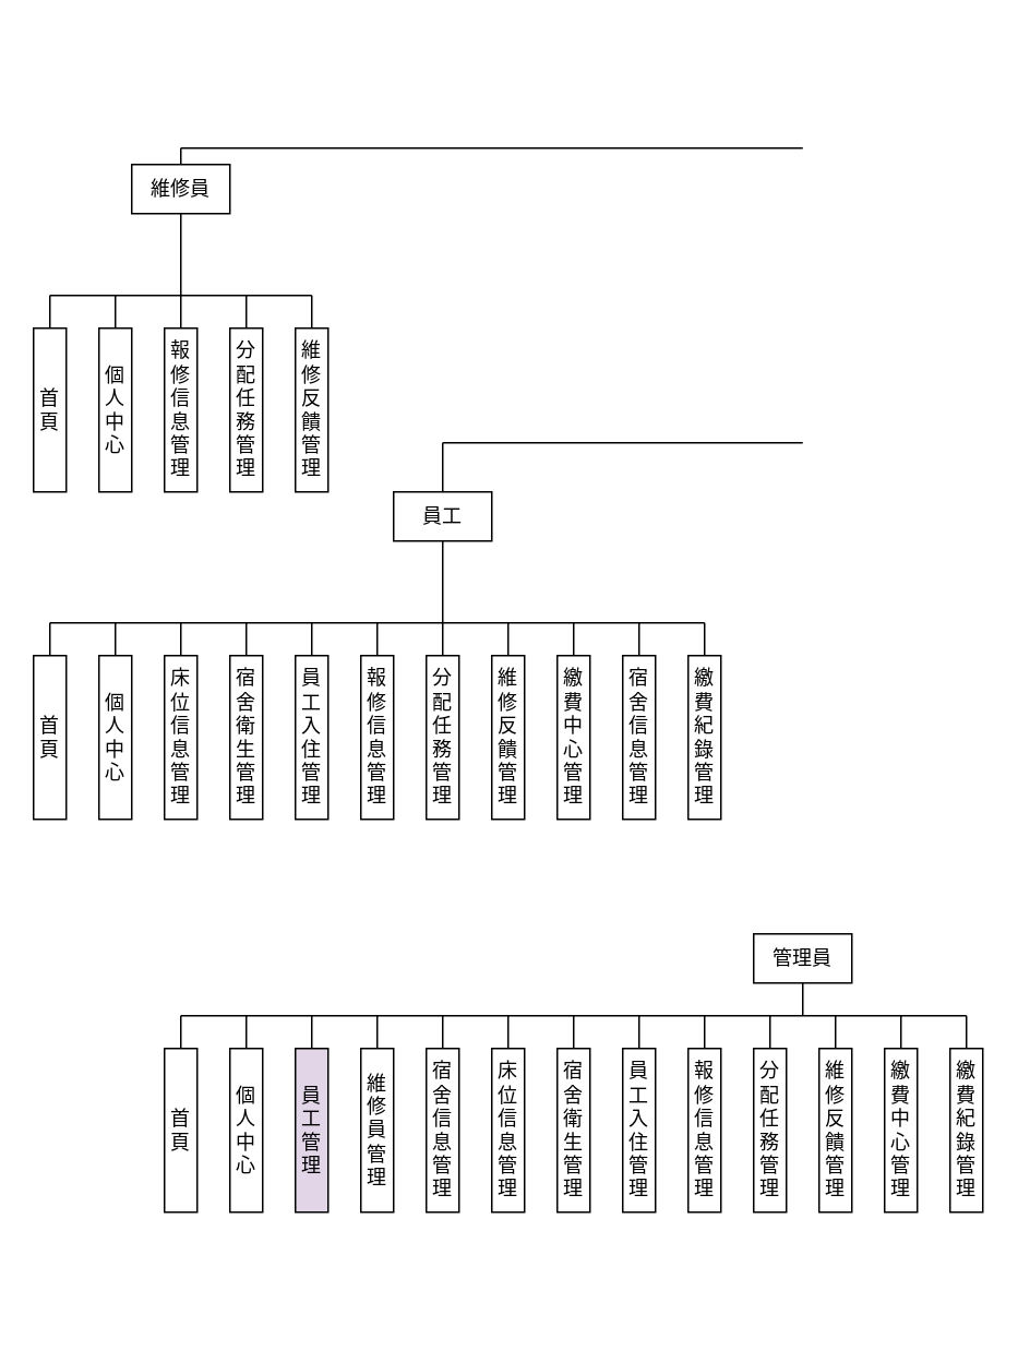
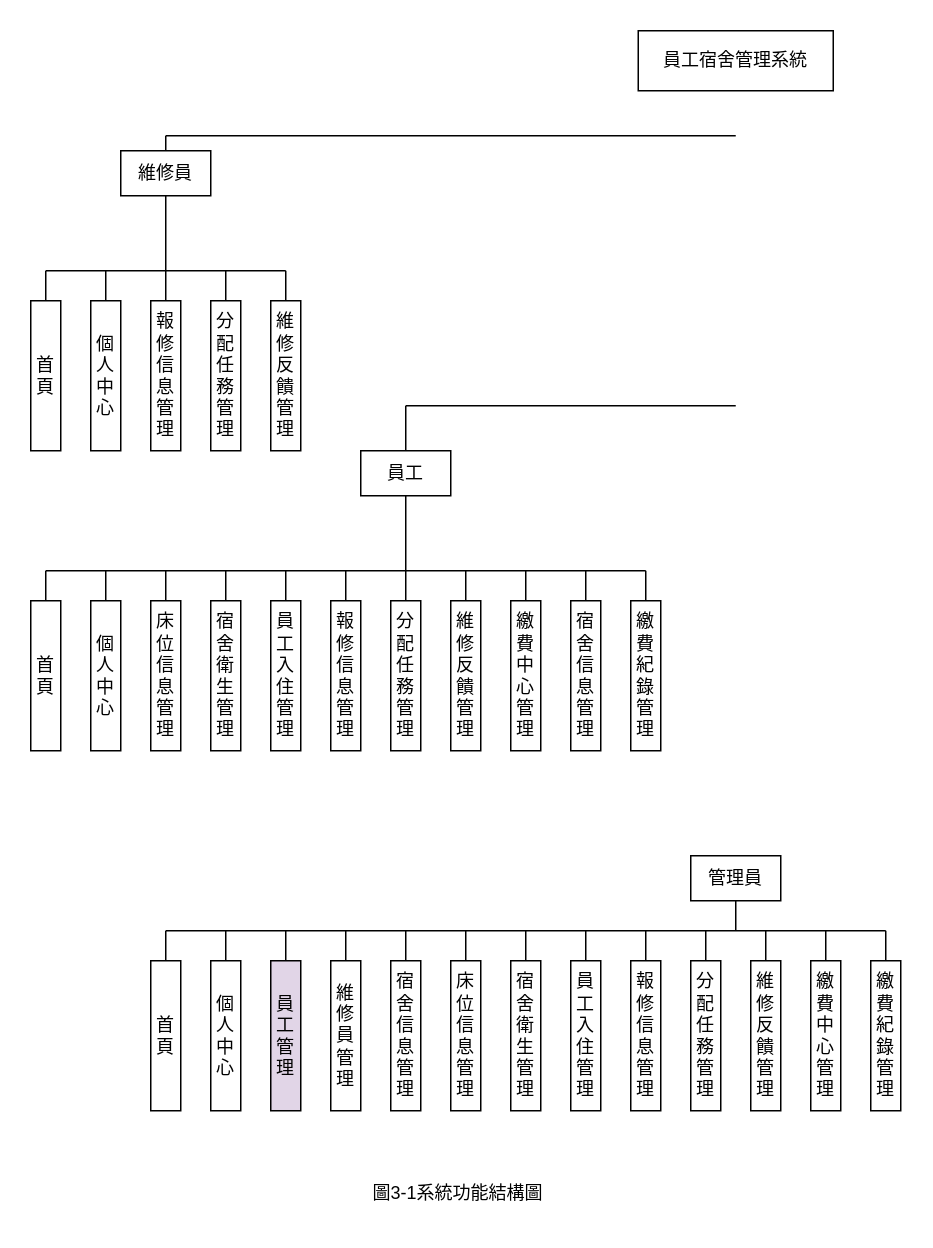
  <mxCell id="0" />
  <mxCell id="1" parent="0" />
+ <mxCell id="2" value="員工宿舍管理系統" style="rounded=0;whiteSpace=wrap;html=1;" vertex="1" parent="1"><mxGeometry x="425" y="20" width="130" height="40" as="geometry" /></mxCell>
  <mxCell id="3" value="維修員" style="rounded=0;whiteSpace=wrap;html=1;" vertex="1" parent="1"><mxGeometry x="80" y="100" width="60" height="30" as="geometry" /></mxCell>
  <mxCell id="4" value="員工管理" style="rounded=0;whiteSpace=wrap;html=1;fillColor=#e1d5e7;" vertex="1" parent="1"><mxGeometry x="180" y="640" width="20" height="100" as="geometry" /></mxCell>
  <mxCell id="5" value="管理員" style="rounded=0;whiteSpace=wrap;html=1;" vertex="1" parent="1"><mxGeometry x="460" y="570" width="60" height="30" as="geometry" /></mxCell>
  <mxCell id="6" value="繳費紀錄管理" style="rounded=0;whiteSpace=wrap;html=1;" vertex="1" parent="1"><mxGeometry x="420" y="400" width="20" height="100" as="geometry" /></mxCell>
  <mxCell id="7" value="宿舍信息管理" style="rounded=0;whiteSpace=wrap;html=1;" vertex="1" parent="1"><mxGeometry x="380" y="400" width="20" height="100" as="geometry" /></mxCell>
  <mxCell id="8" value="繳費中心管理" style="rounded=0;whiteSpace=wrap;html=1;" vertex="1" parent="1"><mxGeometry x="340" y="400" width="20" height="100" as="geometry" /></mxCell>
  <mxCell id="9" value="員工入住管理" style="rounded=0;whiteSpace=wrap;html=1;" vertex="1" parent="1"><mxGeometry x="180" y="400" width="20" height="100" as="geometry" /></mxCell>
  <mxCell id="10" value="宿舍衛生管理" style="rounded=0;whiteSpace=wrap;html=1;" vertex="1" parent="1"><mxGeometry x="140" y="400" width="20" height="100" as="geometry" /></mxCell>
  <mxCell id="11" value="床位信息管理" style="rounded=0;whiteSpace=wrap;html=1;" vertex="1" parent="1"><mxGeometry x="100" y="400" width="20" height="100" as="geometry" /></mxCell>
  <mxCell id="12" value="員工" style="rounded=0;whiteSpace=wrap;html=1;" vertex="1" parent="1"><mxGeometry x="240" y="300" width="60" height="30" as="geometry" /></mxCell>
  <mxCell id="13" value="維修反饋管理" style="rounded=0;whiteSpace=wrap;html=1;" vertex="1" parent="1"><mxGeometry x="180" y="200" width="20" height="100" as="geometry" /></mxCell>
  <mxCell id="14" value="分配任務管理" style="rounded=0;whiteSpace=wrap;html=1;" vertex="1" parent="1"><mxGeometry x="140" y="200" width="20" height="100" as="geometry" /></mxCell>
  <mxCell id="15" value="報修信息管理" style="rounded=0;whiteSpace=wrap;html=1;" vertex="1" parent="1"><mxGeometry x="100" y="200" width="20" height="100" as="geometry" /></mxCell>
  <mxCell id="16" value="個人中心" style="rounded=0;whiteSpace=wrap;html=1;" vertex="1" parent="1"><mxGeometry x="60" y="200" width="20" height="100" as="geometry" /></mxCell>
  <mxCell id="17" value="首頁" style="rounded=0;whiteSpace=wrap;html=1;rotation=0;" vertex="1" parent="1"><mxGeometry x="20" y="200" width="20" height="100" as="geometry" /></mxCell>
  <mxCell id="18" value="首頁" style="rounded=0;whiteSpace=wrap;html=1;rotation=0;" vertex="1" parent="1"><mxGeometry x="20" y="400" width="20" height="100" as="geometry" /></mxCell>
  <mxCell id="19" value="個人中心" style="rounded=0;whiteSpace=wrap;html=1;" vertex="1" parent="1"><mxGeometry x="60" y="400" width="20" height="100" as="geometry" /></mxCell>
  <mxCell id="20" value="報修信息管理" style="rounded=0;whiteSpace=wrap;html=1;" vertex="1" parent="1"><mxGeometry x="220" y="400" width="20" height="100" as="geometry" /></mxCell>
  <mxCell id="21" value="分配任務管理" style="rounded=0;whiteSpace=wrap;html=1;" vertex="1" parent="1"><mxGeometry x="260" y="400" width="20" height="100" as="geometry" /></mxCell>
  <mxCell id="22" value="維修反饋管理" style="rounded=0;whiteSpace=wrap;html=1;" vertex="1" parent="1"><mxGeometry x="300" y="400" width="20" height="100" as="geometry" /></mxCell>
  <mxCell id="23" value="首頁" style="rounded=0;whiteSpace=wrap;html=1;rotation=0;" vertex="1" parent="1"><mxGeometry x="100" y="640" width="20" height="100" as="geometry" /></mxCell>
  <mxCell id="24" value="個人中心" style="rounded=0;whiteSpace=wrap;html=1;" vertex="1" parent="1"><mxGeometry x="140" y="640" width="20" height="100" as="geometry" /></mxCell>
  <mxCell id="25" value="維修員管理" style="rounded=0;whiteSpace=wrap;html=1;" vertex="1" parent="1"><mxGeometry x="220" y="640" width="20" height="100" as="geometry" /></mxCell>
  <mxCell id="26" value="宿舍信息管理" style="rounded=0;whiteSpace=wrap;html=1;" vertex="1" parent="1"><mxGeometry x="260" y="640" width="20" height="100" as="geometry" /></mxCell>
  <mxCell id="27" value="床位信息管理" style="rounded=0;whiteSpace=wrap;html=1;" vertex="1" parent="1"><mxGeometry x="300" y="640" width="20" height="100" as="geometry" /></mxCell>
  <mxCell id="28" value="宿舍衛生管理" style="rounded=0;whiteSpace=wrap;html=1;" vertex="1" parent="1"><mxGeometry x="340" y="640" width="20" height="100" as="geometry" /></mxCell>
  <mxCell id="29" value="員工入住管理" style="rounded=0;whiteSpace=wrap;html=1;" vertex="1" parent="1"><mxGeometry x="380" y="640" width="20" height="100" as="geometry" /></mxCell>
  <mxCell id="30" value="報修信息管理" style="rounded=0;whiteSpace=wrap;html=1;" vertex="1" parent="1"><mxGeometry x="420" y="640" width="20" height="100" as="geometry" /></mxCell>
  <mxCell id="31" value="分配任務管理" style="rounded=0;whiteSpace=wrap;html=1;" vertex="1" parent="1"><mxGeometry x="460" y="640" width="20" height="100" as="geometry" /></mxCell>
  <mxCell id="32" value="維修反饋管理" style="rounded=0;whiteSpace=wrap;html=1;" vertex="1" parent="1"><mxGeometry x="500" y="640" width="20" height="100" as="geometry" /></mxCell>
  <mxCell id="33" value="繳費中心管理" style="rounded=0;whiteSpace=wrap;html=1;" vertex="1" parent="1"><mxGeometry x="540" y="640" width="20" height="100" as="geometry" /></mxCell>
  <mxCell id="34" value="繳費紀錄管理" style="rounded=0;whiteSpace=wrap;html=1;" vertex="1" parent="1"><mxGeometry x="580" y="640" width="20" height="100" as="geometry" /></mxCell>
  <mxCell id="35" value="" style="endArrow=none;html=1;rounded=0;entryX=0.5;entryY=1;entryDx=0;entryDy=0;" edge="1" parent="1" source="15" target="3"><mxGeometry width="50" height="50" relative="1" as="geometry"><mxPoint x="200" y="230" as="sourcePoint" /><mxPoint x="130" y="160" as="targetPoint" /></mxGeometry></mxCell>
  <mxCell id="36" value="" style="endArrow=none;html=1;rounded=0;entryX=0.5;entryY=0;entryDx=0;entryDy=0;" edge="1" parent="1" target="17"><mxGeometry width="50" height="50" relative="1" as="geometry"><mxPoint x="30" y="180" as="sourcePoint" /><mxPoint x="250" y="180" as="targetPoint" /></mxGeometry></mxCell>
  <mxCell id="37" value="" style="endArrow=none;html=1;rounded=0;" edge="1" parent="1"><mxGeometry width="50" height="50" relative="1" as="geometry"><mxPoint x="30" y="180" as="sourcePoint" /><mxPoint x="190" y="180" as="targetPoint" /></mxGeometry></mxCell>
  <mxCell id="38" value="" style="endArrow=none;html=1;rounded=0;" edge="1" parent="1" source="13"><mxGeometry width="50" height="50" relative="1" as="geometry"><mxPoint x="170" y="210" as="sourcePoint" /><mxPoint x="190" y="180" as="targetPoint" /></mxGeometry></mxCell>
  <mxCell id="39" value="" style="endArrow=none;html=1;rounded=0;exitX=0.5;exitY=0;exitDx=0;exitDy=0;" edge="1" parent="1" source="14"><mxGeometry width="50" height="50" relative="1" as="geometry"><mxPoint x="170" y="210" as="sourcePoint" /><mxPoint x="150" y="180" as="targetPoint" /></mxGeometry></mxCell>
  <mxCell id="40" value="" style="endArrow=none;html=1;rounded=0;exitX=0.5;exitY=0;exitDx=0;exitDy=0;" edge="1" parent="1" source="16"><mxGeometry width="50" height="50" relative="1" as="geometry"><mxPoint x="170" y="210" as="sourcePoint" /><mxPoint x="70" y="180" as="targetPoint" /></mxGeometry></mxCell>
  <mxCell id="41" value="" style="endArrow=none;html=1;rounded=0;exitX=0.5;exitY=1;exitDx=0;exitDy=0;entryX=0.5;entryY=0;entryDx=0;entryDy=0;" edge="1" parent="1" source="12" target="21"><mxGeometry width="50" height="50" relative="1" as="geometry"><mxPoint x="320" y="330" as="sourcePoint" /><mxPoint x="370" y="280" as="targetPoint" /></mxGeometry></mxCell>
  <mxCell id="42" value="" style="endArrow=none;html=1;rounded=0;exitX=0.5;exitY=0;exitDx=0;exitDy=0;" edge="1" parent="1" source="18"><mxGeometry width="50" height="50" relative="1" as="geometry"><mxPoint x="240" y="430" as="sourcePoint" /><mxPoint x="30" y="380" as="targetPoint" /></mxGeometry></mxCell>
  <mxCell id="43" value="" style="endArrow=none;html=1;rounded=0;" edge="1" parent="1"><mxGeometry width="50" height="50" relative="1" as="geometry"><mxPoint x="30" y="380" as="sourcePoint" /><mxPoint x="430" y="380" as="targetPoint" /></mxGeometry></mxCell>
  <mxCell id="44" value="" style="endArrow=none;html=1;rounded=0;exitX=0.5;exitY=0;exitDx=0;exitDy=0;" edge="1" parent="1" source="6"><mxGeometry width="50" height="50" relative="1" as="geometry"><mxPoint x="240" y="430" as="sourcePoint" /><mxPoint x="430" y="380" as="targetPoint" /></mxGeometry></mxCell>
  <mxCell id="45" value="" style="endArrow=none;html=1;rounded=0;exitX=0.5;exitY=0;exitDx=0;exitDy=0;" edge="1" parent="1" source="7"><mxGeometry width="50" height="50" relative="1" as="geometry"><mxPoint x="240" y="430" as="sourcePoint" /><mxPoint x="390" y="380" as="targetPoint" /></mxGeometry></mxCell>
  <mxCell id="46" value="" style="endArrow=none;html=1;rounded=0;exitX=0.5;exitY=0;exitDx=0;exitDy=0;" edge="1" parent="1" source="8"><mxGeometry width="50" height="50" relative="1" as="geometry"><mxPoint x="240" y="430" as="sourcePoint" /><mxPoint x="350" y="380" as="targetPoint" /></mxGeometry></mxCell>
  <mxCell id="47" value="" style="endArrow=none;html=1;rounded=0;exitX=0.5;exitY=0;exitDx=0;exitDy=0;" edge="1" parent="1" source="22"><mxGeometry width="50" height="50" relative="1" as="geometry"><mxPoint x="240" y="430" as="sourcePoint" /><mxPoint x="310" y="380" as="targetPoint" /></mxGeometry></mxCell>
  <mxCell id="48" value="" style="endArrow=none;html=1;rounded=0;" edge="1" parent="1"><mxGeometry width="50" height="50" relative="1" as="geometry"><mxPoint x="230" y="400" as="sourcePoint" /><mxPoint x="230" y="380" as="targetPoint" /></mxGeometry></mxCell>
  <mxCell id="49" value="" style="endArrow=none;html=1;rounded=0;exitX=0.5;exitY=0;exitDx=0;exitDy=0;" edge="1" parent="1" source="9"><mxGeometry width="50" height="50" relative="1" as="geometry"><mxPoint x="240" y="430" as="sourcePoint" /><mxPoint x="190" y="380" as="targetPoint" /></mxGeometry></mxCell>
  <mxCell id="50" value="" style="endArrow=none;html=1;rounded=0;exitX=0.5;exitY=0;exitDx=0;exitDy=0;" edge="1" parent="1" source="10"><mxGeometry width="50" height="50" relative="1" as="geometry"><mxPoint x="240" y="430" as="sourcePoint" /><mxPoint x="150" y="380" as="targetPoint" /></mxGeometry></mxCell>
  <mxCell id="51" value="" style="endArrow=none;html=1;rounded=0;exitX=0.5;exitY=0;exitDx=0;exitDy=0;" edge="1" parent="1" source="11"><mxGeometry width="50" height="50" relative="1" as="geometry"><mxPoint x="240" y="430" as="sourcePoint" /><mxPoint x="110" y="380" as="targetPoint" /></mxGeometry></mxCell>
  <mxCell id="52" value="" style="endArrow=none;html=1;rounded=0;exitX=0.5;exitY=0;exitDx=0;exitDy=0;" edge="1" parent="1" source="19"><mxGeometry width="50" height="50" relative="1" as="geometry"><mxPoint x="240" y="430" as="sourcePoint" /><mxPoint x="70" y="380" as="targetPoint" /></mxGeometry></mxCell>
  <mxCell id="53" value="" style="endArrow=none;html=1;rounded=0;entryX=0.5;entryY=1;entryDx=0;entryDy=0;" edge="1" parent="1" target="5"><mxGeometry width="50" height="50" relative="1" as="geometry"><mxPoint x="490" y="620" as="sourcePoint" /><mxPoint x="440" y="610" as="targetPoint" /></mxGeometry></mxCell>
  <mxCell id="54" value="" style="endArrow=none;html=1;rounded=0;exitX=0.5;exitY=0;exitDx=0;exitDy=0;" edge="1" parent="1" source="23"><mxGeometry width="50" height="50" relative="1" as="geometry"><mxPoint x="390" y="660" as="sourcePoint" /><mxPoint x="110" y="620" as="targetPoint" /></mxGeometry></mxCell>
  <mxCell id="55" value="" style="endArrow=none;html=1;rounded=0;" edge="1" parent="1"><mxGeometry width="50" height="50" relative="1" as="geometry"><mxPoint x="110" y="620" as="sourcePoint" /><mxPoint x="590" y="620" as="targetPoint" /></mxGeometry></mxCell>
  <mxCell id="56" value="" style="endArrow=none;html=1;rounded=0;" edge="1" parent="1" source="34"><mxGeometry width="50" height="50" relative="1" as="geometry"><mxPoint x="390" y="660" as="sourcePoint" /><mxPoint x="590" y="620" as="targetPoint" /></mxGeometry></mxCell>
  <mxCell id="57" value="" style="endArrow=none;html=1;rounded=0;exitX=0.5;exitY=0;exitDx=0;exitDy=0;" edge="1" parent="1" source="30"><mxGeometry width="50" height="50" relative="1" as="geometry"><mxPoint x="370" y="670" as="sourcePoint" /><mxPoint x="430" y="620" as="targetPoint" /></mxGeometry></mxCell>
  <mxCell id="58" value="" style="endArrow=none;html=1;rounded=0;exitX=0.5;exitY=0;exitDx=0;exitDy=0;" edge="1" parent="1" source="29"><mxGeometry width="50" height="50" relative="1" as="geometry"><mxPoint x="370" y="670" as="sourcePoint" /><mxPoint x="390" y="620" as="targetPoint" /></mxGeometry></mxCell>
  <mxCell id="59" value="" style="endArrow=none;html=1;rounded=0;exitX=0.5;exitY=0;exitDx=0;exitDy=0;" edge="1" parent="1" source="28"><mxGeometry width="50" height="50" relative="1" as="geometry"><mxPoint x="370" y="670" as="sourcePoint" /><mxPoint x="350" y="620" as="targetPoint" /></mxGeometry></mxCell>
  <mxCell id="60" value="" style="endArrow=none;html=1;rounded=0;exitX=0.5;exitY=0;exitDx=0;exitDy=0;" edge="1" parent="1" source="27"><mxGeometry width="50" height="50" relative="1" as="geometry"><mxPoint x="370" y="670" as="sourcePoint" /><mxPoint x="310" y="620" as="targetPoint" /></mxGeometry></mxCell>
  <mxCell id="61" value="" style="endArrow=none;html=1;rounded=0;exitX=0.5;exitY=0;exitDx=0;exitDy=0;" edge="1" parent="1" source="26"><mxGeometry width="50" height="50" relative="1" as="geometry"><mxPoint x="370" y="670" as="sourcePoint" /><mxPoint x="270" y="620" as="targetPoint" /></mxGeometry></mxCell>
  <mxCell id="62" value="" style="endArrow=none;html=1;rounded=0;exitX=0.5;exitY=0;exitDx=0;exitDy=0;" edge="1" parent="1" source="25"><mxGeometry width="50" height="50" relative="1" as="geometry"><mxPoint x="370" y="670" as="sourcePoint" /><mxPoint x="230" y="620" as="targetPoint" /></mxGeometry></mxCell>
  <mxCell id="63" value="" style="endArrow=none;html=1;rounded=0;exitX=0.5;exitY=0;exitDx=0;exitDy=0;" edge="1" parent="1" source="4"><mxGeometry width="50" height="50" relative="1" as="geometry"><mxPoint x="370" y="670" as="sourcePoint" /><mxPoint x="190" y="620" as="targetPoint" /></mxGeometry></mxCell>
  <mxCell id="64" value="" style="endArrow=none;html=1;rounded=0;exitX=0.5;exitY=0;exitDx=0;exitDy=0;" edge="1" parent="1" source="24"><mxGeometry width="50" height="50" relative="1" as="geometry"><mxPoint x="370" y="670" as="sourcePoint" /><mxPoint x="150" y="620" as="targetPoint" /></mxGeometry></mxCell>
  <mxCell id="65" value="" style="endArrow=none;html=1;rounded=0;exitX=0.5;exitY=0;exitDx=0;exitDy=0;" edge="1" parent="1" source="33"><mxGeometry width="50" height="50" relative="1" as="geometry"><mxPoint x="370" y="670" as="sourcePoint" /><mxPoint x="550" y="620" as="targetPoint" /></mxGeometry></mxCell>
  <mxCell id="66" value="" style="endArrow=none;html=1;rounded=0;exitX=0.5;exitY=0;exitDx=0;exitDy=0;" edge="1" parent="1" source="32"><mxGeometry width="50" height="50" relative="1" as="geometry"><mxPoint x="370" y="670" as="sourcePoint" /><mxPoint x="510" y="620" as="targetPoint" /></mxGeometry></mxCell>
  <mxCell id="67" value="" style="endArrow=none;html=1;rounded=0;exitX=0.5;exitY=0;exitDx=0;exitDy=0;" edge="1" parent="1" source="31"><mxGeometry width="50" height="50" relative="1" as="geometry"><mxPoint x="495" y="640" as="sourcePoint" /><mxPoint x="470" y="620" as="targetPoint" /></mxGeometry></mxCell>
  <mxCell id="68" value="" style="endArrow=none;html=1;rounded=0;exitX=0.5;exitY=0;exitDx=0;exitDy=0;" edge="1" parent="1" source="3"><mxGeometry width="50" height="50" relative="1" as="geometry"><mxPoint x="224" y="230" as="sourcePoint" /><mxPoint x="110" y="90" as="targetPoint" /></mxGeometry></mxCell>
  <mxCell id="69" value="" style="endArrow=none;html=1;rounded=0;" edge="1" parent="1"><mxGeometry width="50" height="50" relative="1" as="geometry"><mxPoint x="110" y="90" as="sourcePoint" /><mxPoint x="490" y="90" as="targetPoint" /></mxGeometry></mxCell>
  <mxCell id="70" value="" style="endArrow=none;html=1;rounded=0;" edge="1" parent="1"><mxGeometry width="50" height="50" relative="1" as="geometry"><mxPoint x="270" y="270" as="sourcePoint" /><mxPoint x="490" y="270" as="targetPoint" /></mxGeometry></mxCell>
  <mxCell id="71" value="" style="endArrow=none;html=1;rounded=0;exitX=0.5;exitY=0;exitDx=0;exitDy=0;" edge="1" parent="1" source="12"><mxGeometry width="50" height="50" relative="1" as="geometry"><mxPoint x="264" y="300" as="sourcePoint" /><mxPoint x="270" y="270" as="targetPoint" /></mxGeometry></mxCell>
+ <mxCell id="72" value="圖3-1系統功能結構圖" style="text;html=1;strokeColor=none;fillColor=none;align=center;verticalAlign=middle;whiteSpace=wrap;rounded=0;" vertex="1" parent="1"><mxGeometry x="240" y="780" width="130" height="30" as="geometry" /></mxCell>
